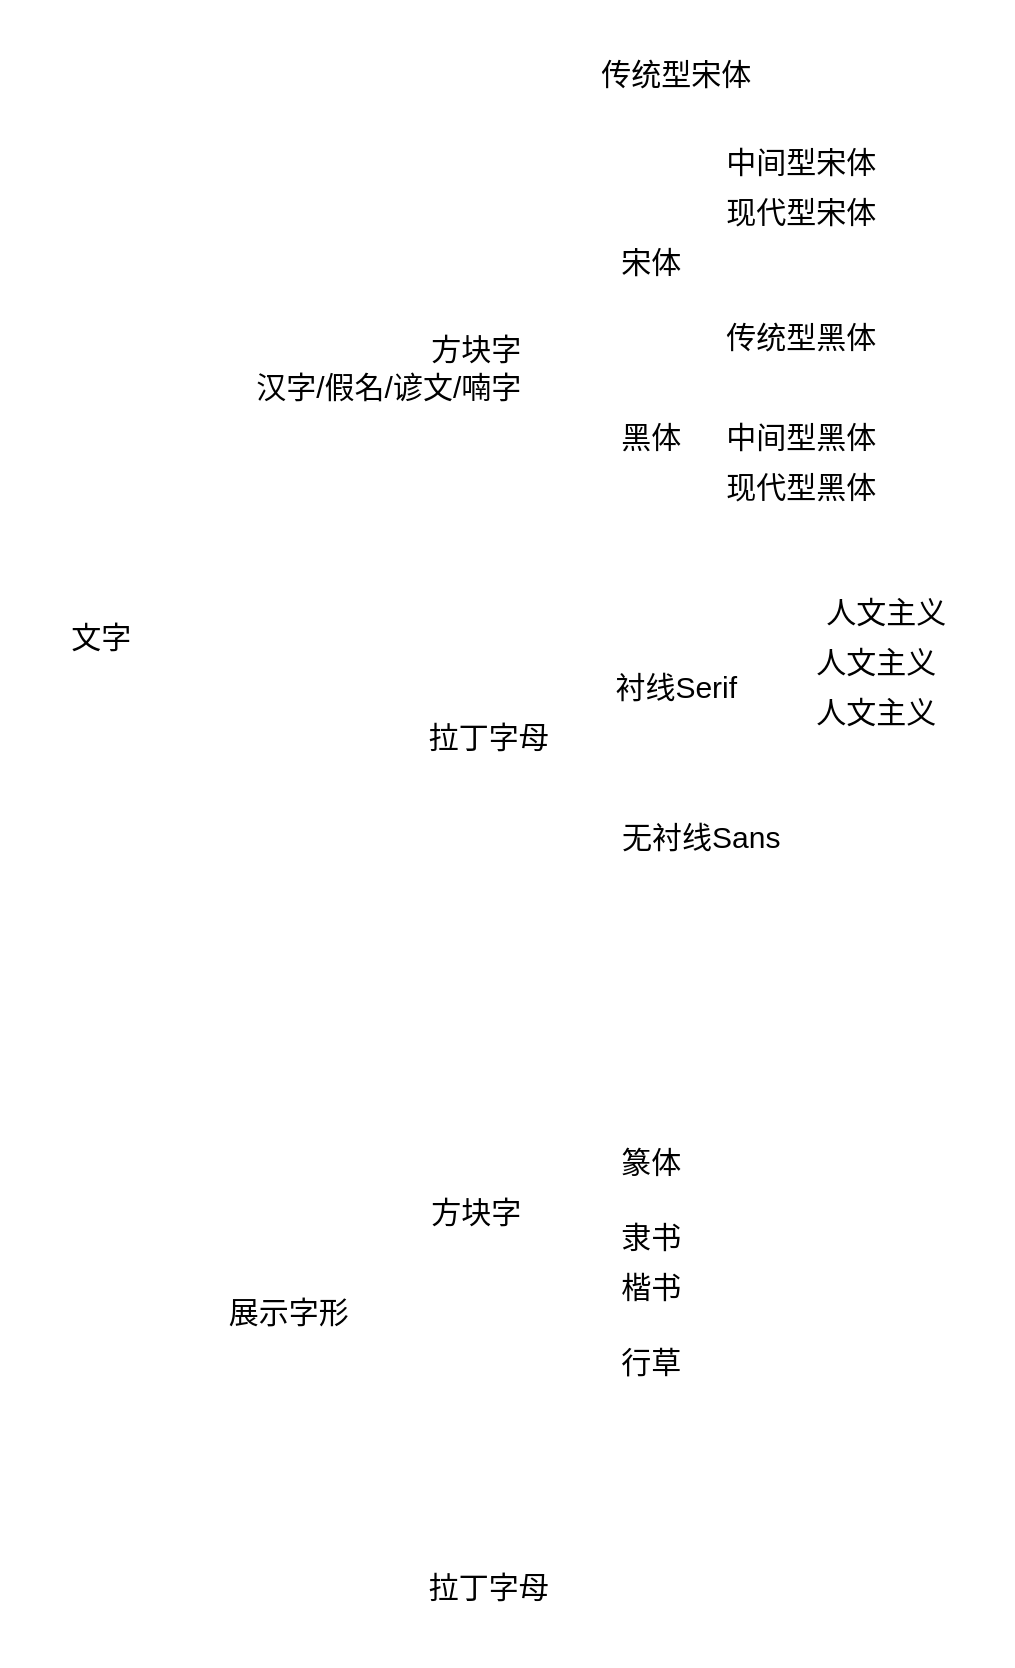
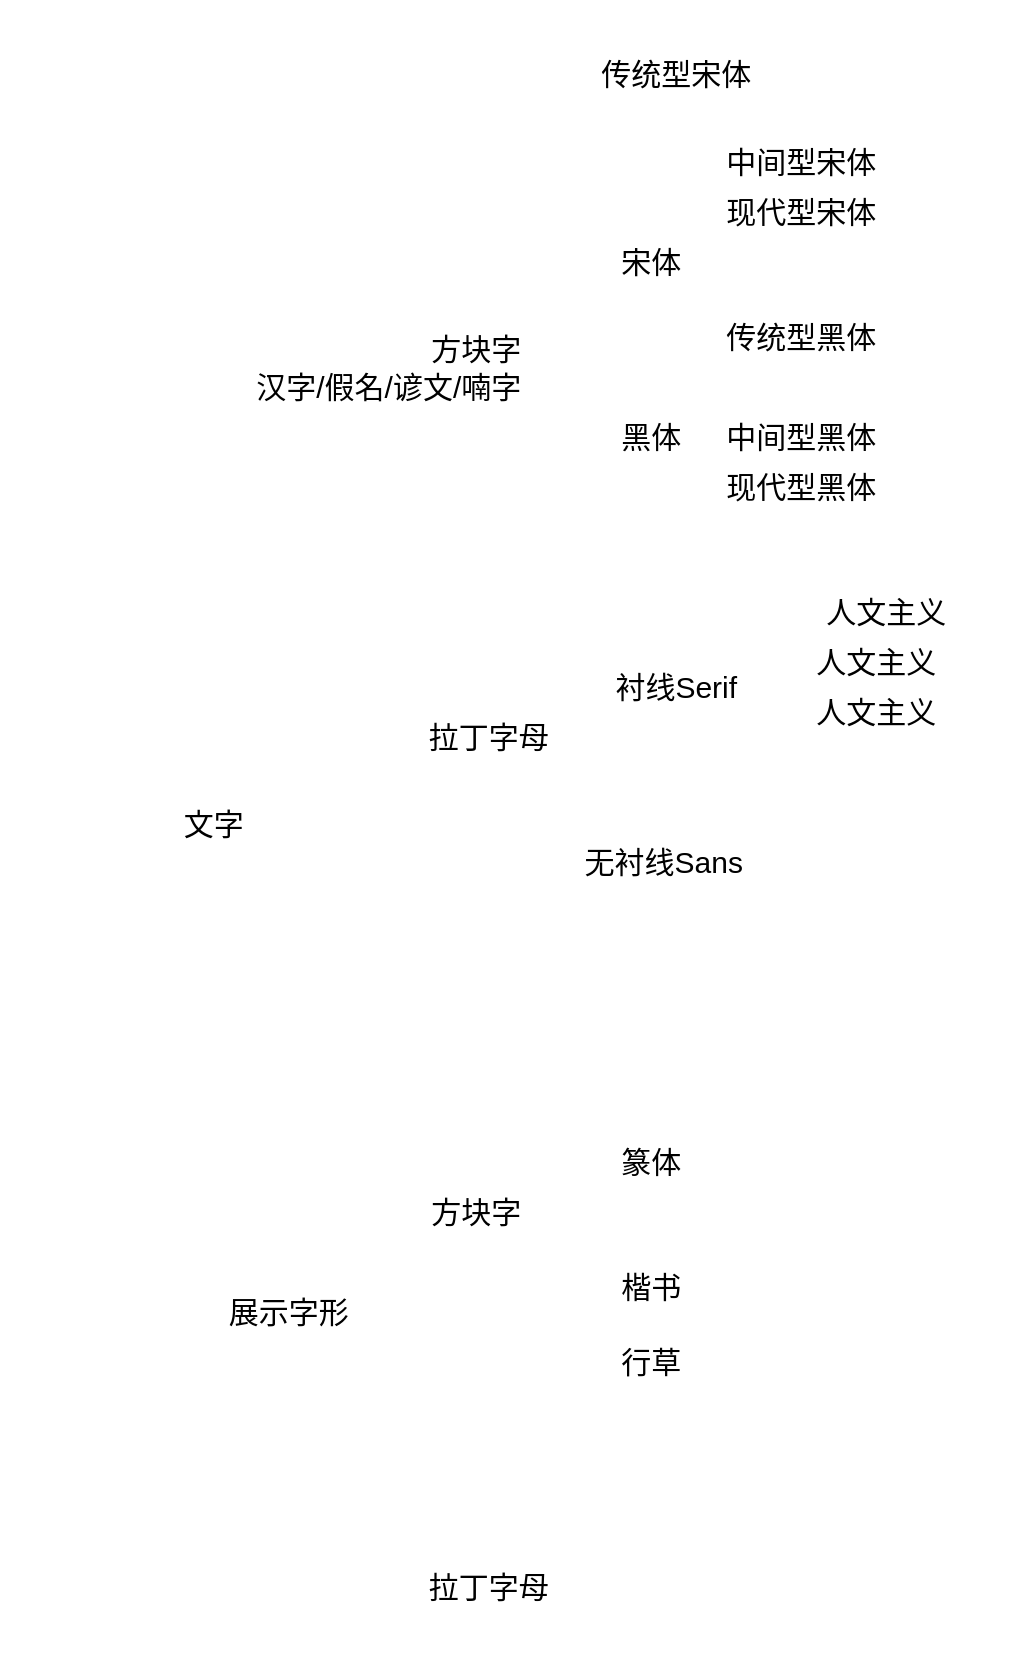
  <mxCell id="0" />
  <mxCell id="1" parent="0" />
- <mxCell id="2" value="文字" style="text;html=1;resizable=0;autosize=1;align=center;verticalAlign=middle;points=[];fillColor=none;strokeColor=none;rounded=0;" parent="1" vertex="1"><mxGeometry x="20" y="245" width="40" height="20" as="geometry" /></mxCell>
+ <mxCell id="2" value="文字" style="text;html=1;resizable=0;autosize=1;align=center;verticalAlign=middle;points=[];fillColor=none;strokeColor=none;rounded=0;" parent="1" vertex="1"><mxGeometry x="65" y="320" width="40" height="20" as="geometry" /></mxCell>
  <mxCell id="3" value="展示字形" style="text;html=1;resizable=0;autosize=1;align=center;verticalAlign=middle;points=[];fillColor=none;strokeColor=none;rounded=0;" parent="1" vertex="1"><mxGeometry x="85" y="515" width="60" height="20" as="geometry" /></mxCell>
  <mxCell id="4" value="汉字/假名/谚文/喃字" style="text;html=1;resizable=0;autosize=1;align=center;verticalAlign=middle;points=[];fillColor=none;strokeColor=none;rounded=0;" parent="1" vertex="1"><mxGeometry x="95" y="145" width="120" height="20" as="geometry" /></mxCell>
  <mxCell id="5" value="拉丁字母" style="text;html=1;resizable=0;autosize=1;align=center;verticalAlign=middle;points=[];fillColor=none;strokeColor=none;rounded=0;" parent="1" vertex="1"><mxGeometry x="165" y="285" width="60" height="20" as="geometry" /></mxCell>
  <mxCell id="6" value="宋体" style="text;html=1;resizable=0;autosize=1;align=center;verticalAlign=middle;points=[];fillColor=none;strokeColor=none;rounded=0;" vertex="1" parent="1"><mxGeometry x="240" y="95" width="40" height="20" as="geometry" /></mxCell>
  <mxCell id="7" value="黑体" style="text;html=1;resizable=0;autosize=1;align=center;verticalAlign=middle;points=[];fillColor=none;strokeColor=none;rounded=0;" vertex="1" parent="1"><mxGeometry x="240" y="165" width="40" height="20" as="geometry" /></mxCell>
  <mxCell id="8" value="衬线Serif" style="text;html=1;resizable=0;autosize=1;align=center;verticalAlign=middle;points=[];fillColor=none;strokeColor=none;rounded=0;" vertex="1" parent="1"><mxGeometry x="240" y="265" width="60" height="20" as="geometry" /></mxCell>
- <mxCell id="9" value="无衬线Sans" style="text;html=1;resizable=0;autosize=1;align=center;verticalAlign=middle;points=[];fillColor=none;strokeColor=none;rounded=0;" vertex="1" parent="1"><mxGeometry x="240" y="325" width="80" height="20" as="geometry" /></mxCell>
+ <mxCell id="9" value="无衬线Sans" style="text;html=1;resizable=0;autosize=1;align=center;verticalAlign=middle;points=[];fillColor=none;strokeColor=none;rounded=0;" vertex="1" parent="1"><mxGeometry x="225" y="335" width="80" height="20" as="geometry" /></mxCell>
  <mxCell id="10" value="楷书" style="text;html=1;resizable=0;autosize=1;align=center;verticalAlign=middle;points=[];fillColor=none;strokeColor=none;rounded=0;" vertex="1" parent="1"><mxGeometry x="240" y="505" width="40" height="20" as="geometry" /></mxCell>
- <mxCell id="11" value="隶书" style="text;html=1;resizable=0;autosize=1;align=center;verticalAlign=middle;points=[];fillColor=none;strokeColor=none;rounded=0;" vertex="1" parent="1"><mxGeometry x="240" y="485" width="40" height="20" as="geometry" /></mxCell>
  <mxCell id="12" value="篆体" style="text;html=1;resizable=0;autosize=1;align=center;verticalAlign=middle;points=[];fillColor=none;strokeColor=none;rounded=0;" vertex="1" parent="1"><mxGeometry x="240" y="455" width="40" height="20" as="geometry" /></mxCell>
  <mxCell id="13" value="行草" style="text;html=1;resizable=0;autosize=1;align=center;verticalAlign=middle;points=[];fillColor=none;strokeColor=none;rounded=0;" vertex="1" parent="1"><mxGeometry x="240" y="535" width="40" height="20" as="geometry" /></mxCell>
  <mxCell id="14" value="方块字" style="text;html=1;resizable=0;autosize=1;align=center;verticalAlign=middle;points=[];fillColor=none;strokeColor=none;rounded=0;" vertex="1" parent="1"><mxGeometry x="165" y="475" width="50" height="20" as="geometry" /></mxCell>
  <mxCell id="15" value="拉丁字母" style="text;html=1;resizable=0;autosize=1;align=center;verticalAlign=middle;points=[];fillColor=none;strokeColor=none;rounded=0;" vertex="1" parent="1"><mxGeometry x="165" y="625" width="60" height="20" as="geometry" /></mxCell>
  <mxCell id="16" value="方块字" style="text;html=1;resizable=0;autosize=1;align=center;verticalAlign=middle;points=[];fillColor=none;strokeColor=none;rounded=0;" vertex="1" parent="1"><mxGeometry x="165" y="130" width="50" height="20" as="geometry" /></mxCell>
  <mxCell id="17" value="中间型宋体" style="text;html=1;resizable=0;autosize=1;align=center;verticalAlign=middle;points=[];fillColor=none;strokeColor=none;rounded=0;" vertex="1" parent="1"><mxGeometry x="280" y="55" width="80" height="20" as="geometry" /></mxCell>
  <mxCell id="18" value="现代型宋体" style="text;html=1;resizable=0;autosize=1;align=center;verticalAlign=middle;points=[];fillColor=none;strokeColor=none;rounded=0;" vertex="1" parent="1"><mxGeometry x="280" y="75" width="80" height="20" as="geometry" /></mxCell>
  <mxCell id="19" value="传统型宋体" style="text;html=1;resizable=0;autosize=1;align=center;verticalAlign=middle;points=[];fillColor=none;strokeColor=none;rounded=0;" vertex="1" parent="1"><mxGeometry x="230" y="20" width="80" height="20" as="geometry" /></mxCell>
  <mxCell id="20" value="中间型黑体" style="text;html=1;resizable=0;autosize=1;align=center;verticalAlign=middle;points=[];fillColor=none;strokeColor=none;rounded=0;" vertex="1" parent="1"><mxGeometry x="280" y="165" width="80" height="20" as="geometry" /></mxCell>
  <mxCell id="21" value="现代型黑体" style="text;html=1;resizable=0;autosize=1;align=center;verticalAlign=middle;points=[];fillColor=none;strokeColor=none;rounded=0;" vertex="1" parent="1"><mxGeometry x="280" y="185" width="80" height="20" as="geometry" /></mxCell>
  <mxCell id="22" value="传统型黑体" style="text;html=1;resizable=0;autosize=1;align=center;verticalAlign=middle;points=[];fillColor=none;strokeColor=none;rounded=0;" vertex="1" parent="1"><mxGeometry x="280" y="125" width="80" height="20" as="geometry" /></mxCell>
  <mxCell id="23" value="人文主义" style="text;html=1;resizable=0;autosize=1;align=center;verticalAlign=middle;points=[];fillColor=none;strokeColor=none;rounded=0;" vertex="1" parent="1"><mxGeometry x="324" y="235" width="60" height="20" as="geometry" /></mxCell>
  <mxCell id="24" value="人文主义" style="text;html=1;resizable=0;autosize=1;align=center;verticalAlign=middle;points=[];fillColor=none;strokeColor=none;rounded=0;" vertex="1" parent="1"><mxGeometry x="320" y="255" width="60" height="20" as="geometry" /></mxCell>
  <mxCell id="25" value="人文主义" style="text;html=1;resizable=0;autosize=1;align=center;verticalAlign=middle;points=[];fillColor=none;strokeColor=none;rounded=0;" vertex="1" parent="1"><mxGeometry x="320" y="275" width="60" height="20" as="geometry" /></mxCell>
